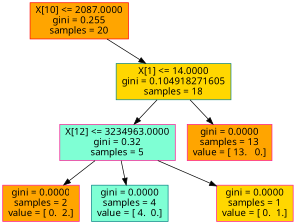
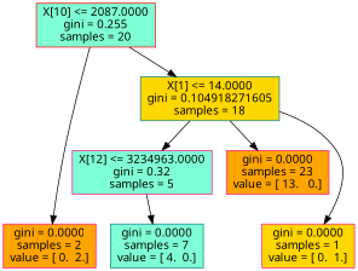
  digraph {
    fontname="Noto Sans"
    node [color=deeppink fillcolor=orange fontname="Noto Sans" shape=box style=filled]
    edge [fontname="Noto Sans"]
-   n1 [color=red label="X[10] <= 2087.0000\ngini = 0.255\nsamples = 20"]
+   n1 [color=red fillcolor=aquamarine label="X[10] <= 2087.0000\ngini = 0.255\nsamples = 20"]
    n2 [label="gini = 0.0000\nsamples = 2\nvalue = [ 0.  2.]"]
    n3 [color=teal fillcolor=gold label="X[1] <= 14.0000\ngini = 0.104918271605\nsamples = 18"]
    n4 [fillcolor=aquamarine label="X[12] <= 3234963.0000\ngini = 0.32\nsamples = 5"]
-   n5 [label="gini = 0.0000\nsamples = 13\nvalue = [ 13.   0.]"]
-   n6 [color=teal fillcolor=aquamarine label="gini = 0.0000\nsamples = 4\nvalue = [ 4.  0.]"]
+   n5 [label="gini = 0.0000\nsamples = 23\nvalue = [ 13.   0.]"]
+   n6 [color=teal fillcolor=aquamarine label="gini = 0.0000\nsamples = 7\nvalue = [ 4.  0.]"]
    n7 [fillcolor=gold label="gini = 0.0000\nsamples = 1\nvalue = [ 0.  1.]"]
-   n4 -> n2
+   n1 -> n2
    n1 -> n3
    n3 -> n4
    n3 -> n5
    n4 -> n6
-   n4 -> n7
+   n3 -> n7
  }
